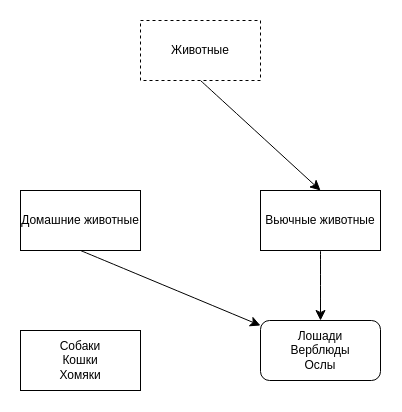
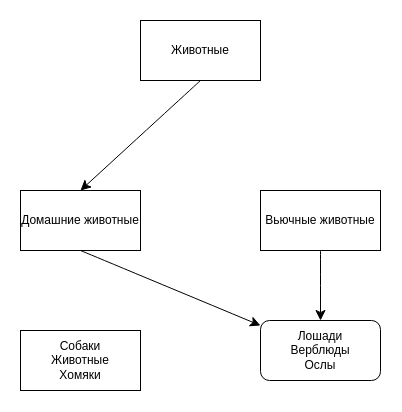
  <mxCell id="0" />
  <mxCell id="1" parent="0" />
- <mxCell id="2" style="edgeStyle=none;curved=1;rounded=0;orthogonalLoop=1;jettySize=auto;html=1;exitX=0.5;exitY=1;exitDx=0;exitDy=0;entryX=0.5;entryY=0;entryDx=0;entryDy=0;fontSize=12;startSize=8;endSize=8;" edge="1" parent="1" source="3" target="5"><mxGeometry relative="1" as="geometry" /></mxCell>
- <mxCell id="3" value="Животные" style="rounded=0;whiteSpace=wrap;html=1;dashed=1;" vertex="1" parent="1"><mxGeometry x="140" y="20" width="120" height="60" as="geometry" /></mxCell>
+ <mxCell id="3" value="Животные" style="rounded=0;whiteSpace=wrap;html=1;" vertex="1" parent="1"><mxGeometry x="140" y="20" width="120" height="60" as="geometry" /></mxCell>
  <mxCell id="4" value="Домашние животные" style="rounded=0;whiteSpace=wrap;html=1;" vertex="1" parent="1"><mxGeometry x="20" y="190" width="120" height="60" as="geometry" /></mxCell>
  <mxCell id="5" value="Вьючные животные" style="rounded=0;whiteSpace=wrap;html=1;" vertex="1" parent="1"><mxGeometry x="260" y="190" width="120" height="60" as="geometry" /></mxCell>
- <mxCell id="6" value="Собаки&lt;div&gt;Кошки&lt;/div&gt;&lt;div&gt;Хомяки&lt;/div&gt;" style="rounded=0;whiteSpace=wrap;html=1;" vertex="1" parent="1"><mxGeometry x="20" y="330" width="120" height="60" as="geometry" /></mxCell>
+ <mxCell id="6" value="Собаки&lt;div&gt;Животные&lt;/div&gt;&lt;div&gt;Хомяки&lt;/div&gt;" style="rounded=0;whiteSpace=wrap;html=1;" vertex="1" parent="1"><mxGeometry x="20" y="330" width="120" height="60" as="geometry" /></mxCell>
  <mxCell id="7" value="Лошади&lt;div&gt;Верблюды&lt;/div&gt;&lt;div&gt;Ослы&lt;/div&gt;" style="whiteSpace=wrap;html=1;rounded=1;" vertex="1" parent="1"><mxGeometry x="260" y="320" width="120" height="60" as="geometry" /></mxCell>
+ <mxCell id="8" value="" style="endArrow=classic;html=1;rounded=0;fontSize=12;startSize=8;endSize=8;curved=1;exitX=0.5;exitY=1;exitDx=0;exitDy=0;entryX=0.5;entryY=0;entryDx=0;entryDy=0;" edge="1" parent="1" source="3" target="4"><mxGeometry width="50" height="50" relative="1" as="geometry"><mxPoint x="200" y="350" as="sourcePoint" /><mxPoint x="250" y="300" as="targetPoint" /></mxGeometry></mxCell>
  <mxCell id="9" value="" style="endArrow=classic;html=1;rounded=0;fontSize=12;startSize=8;endSize=8;curved=1;exitX=0.5;exitY=1;exitDx=0;exitDy=0;" edge="1" parent="1" source="4" target="7"><mxGeometry width="50" height="50" relative="1" as="geometry"><mxPoint x="200" y="350" as="sourcePoint" /><mxPoint x="250" y="300" as="targetPoint" /></mxGeometry></mxCell>
  <mxCell id="10" value="" style="endArrow=classic;html=1;rounded=0;fontSize=12;startSize=8;endSize=8;curved=1;exitX=0.5;exitY=1;exitDx=0;exitDy=0;entryX=0.5;entryY=0;entryDx=0;entryDy=0;" edge="1" parent="1" source="5" target="7"><mxGeometry width="50" height="50" relative="1" as="geometry"><mxPoint x="320" y="290" as="sourcePoint" /><mxPoint x="370" y="240" as="targetPoint" /></mxGeometry></mxCell>
